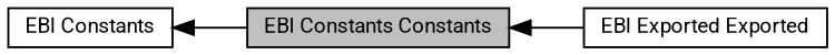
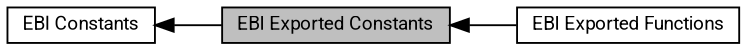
  digraph {
    fontname=Roboto
    rankdir=LR
    node [color=black fillcolor=white fontname=Roboto fontsize=10 shape=box style=filled]
    edge [dir=back fontname=Roboto fontsize=10 labelfontname=Helvetica labelfontsize=10 shape=plaintext style=solid]
    n1 [height=0.2 label="EBI Constants" width=0.4]
-   n2 [fillcolor=grey75 fontcolor=black height=0.2 label="EBI Constants Constants" width=0.4]
-   n3 [height=0.2 label="EBI Exported Exported" width=0.4]
+   n2 [fillcolor=grey75 fontcolor=black height=0.2 label="EBI Exported Constants" width=0.4]
+   n3 [height=0.2 label="EBI Exported Functions" width=0.4]
    n1 -> n2
    n2 -> n3
  }
